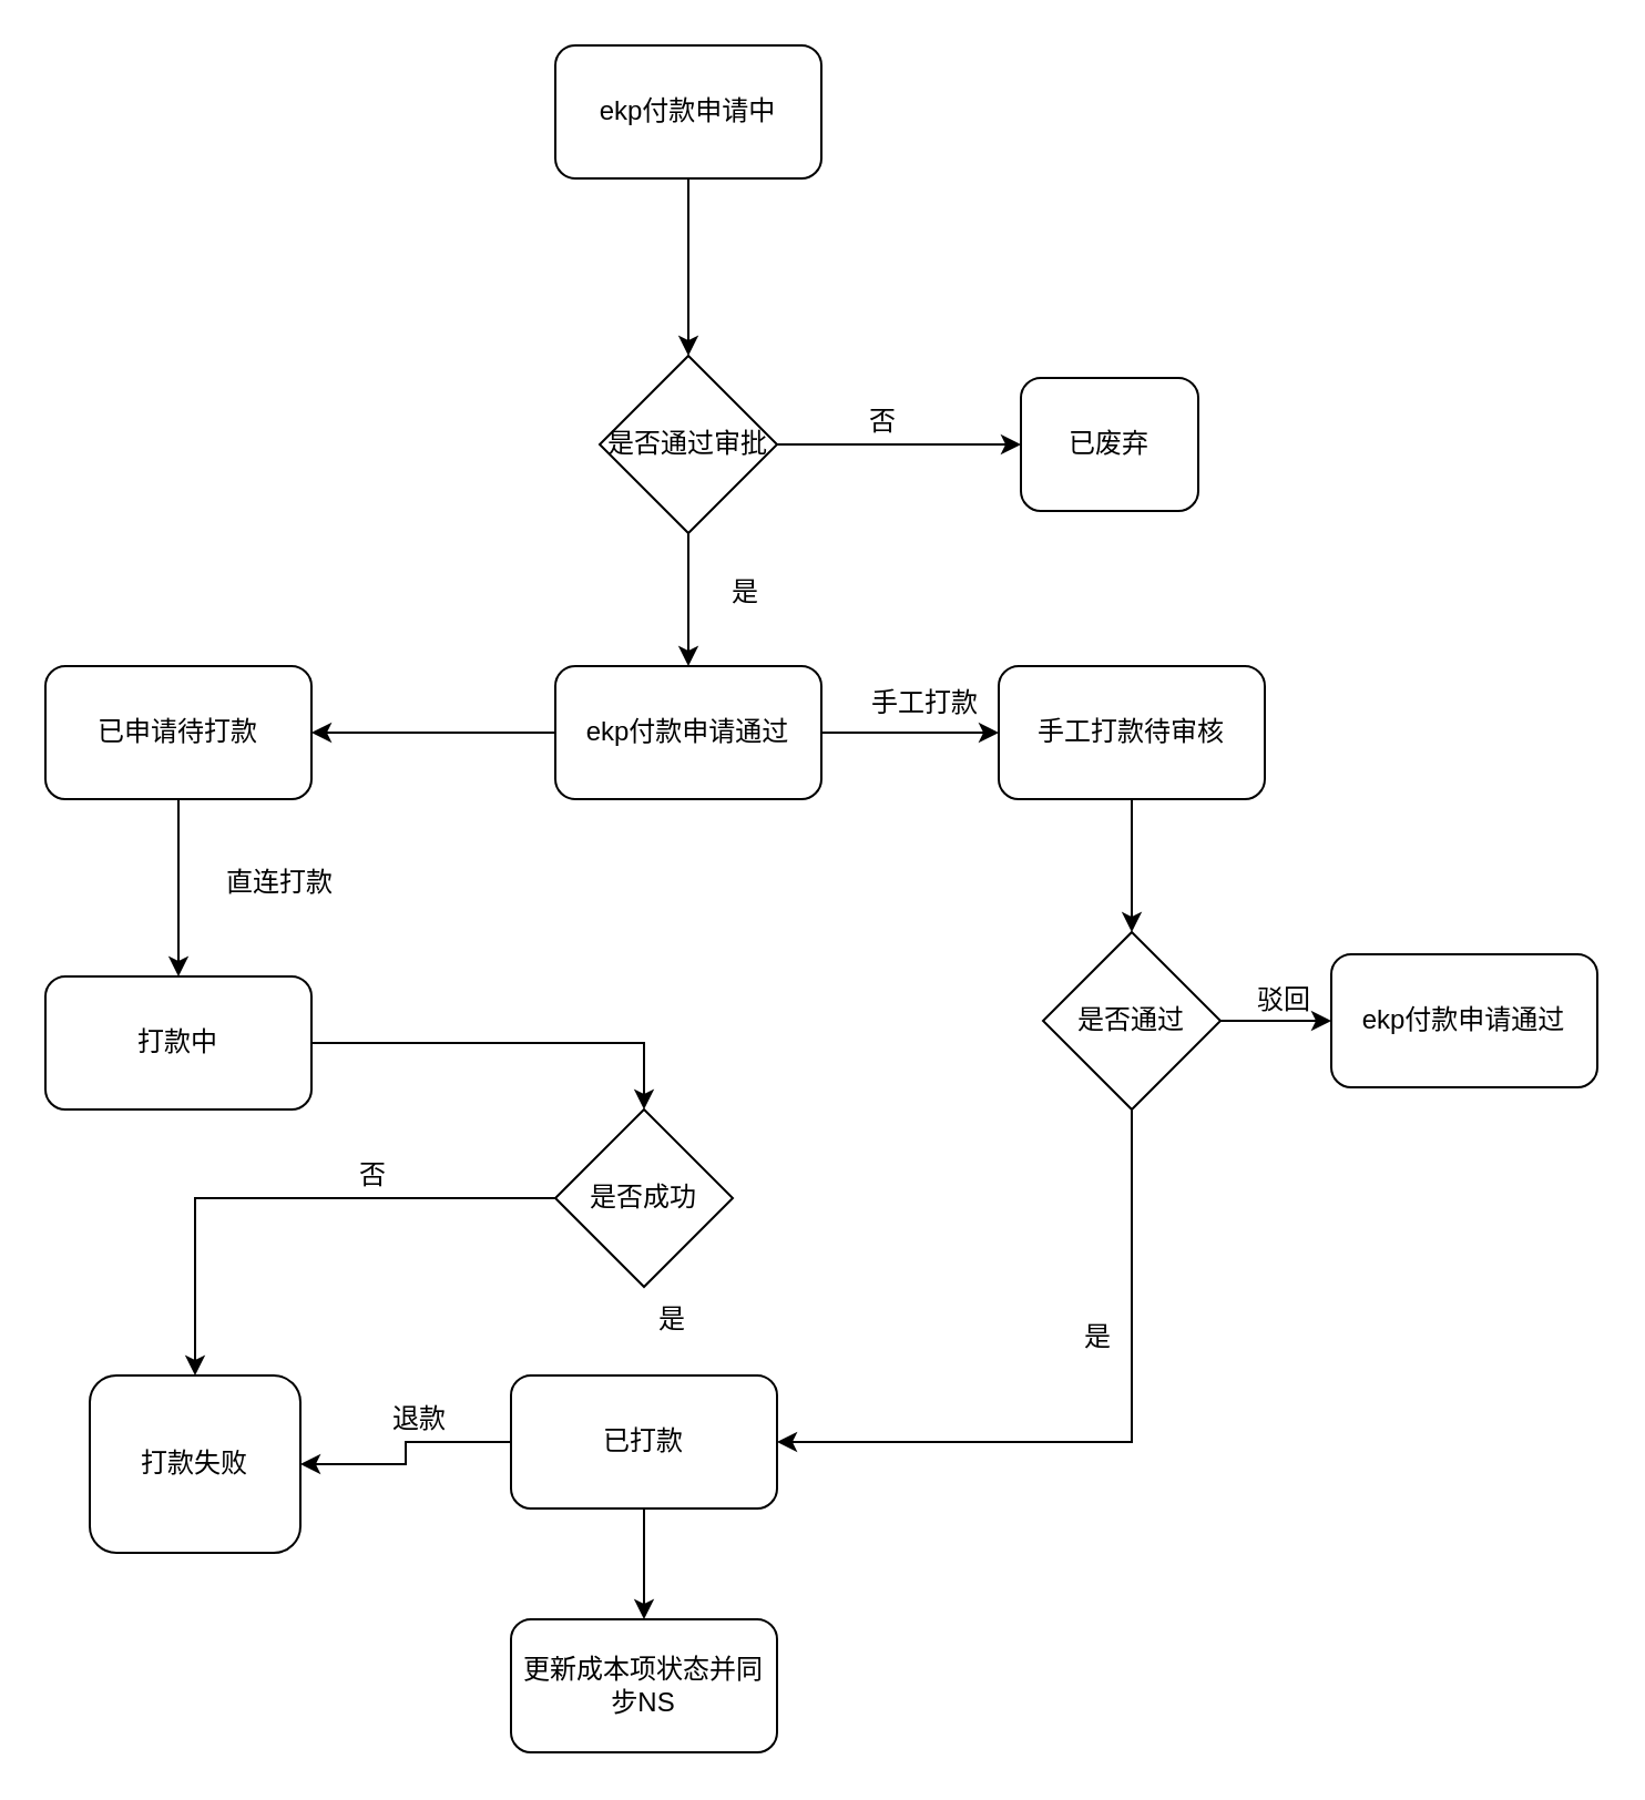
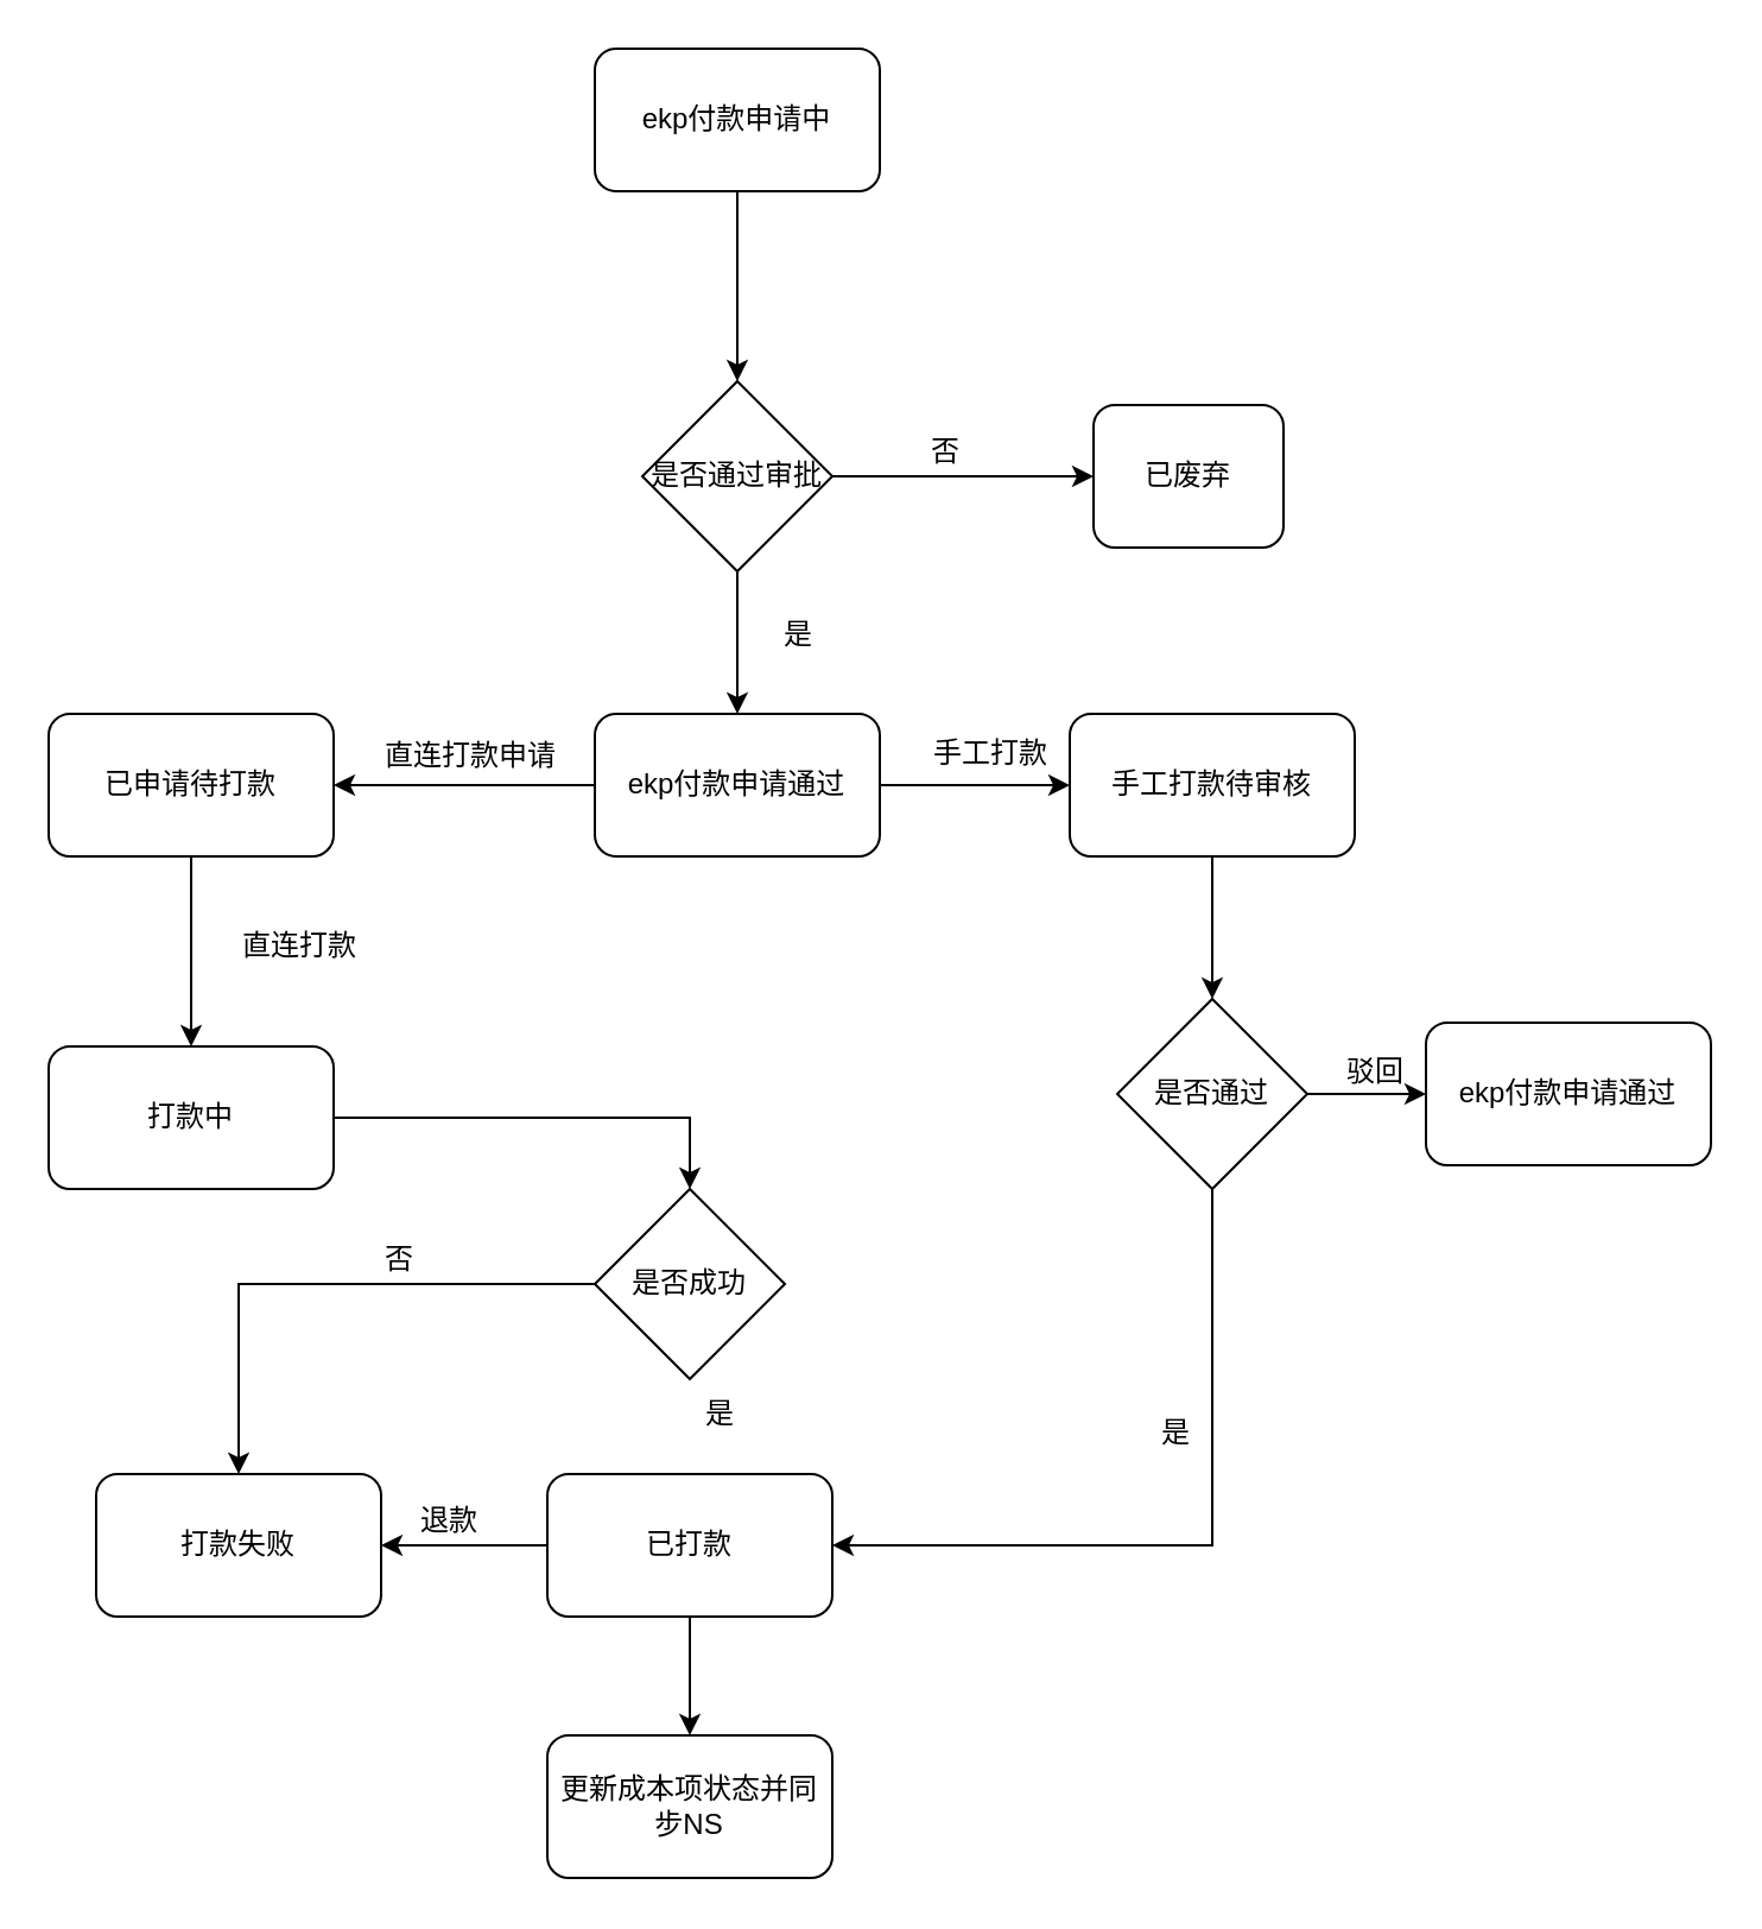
  <mxCell id="0" />
  <mxCell id="1" parent="0" />
  <mxCell id="2" style="edgeStyle=orthogonalEdgeStyle;rounded=0;orthogonalLoop=1;jettySize=auto;html=1;exitX=0.5;exitY=1;exitDx=0;exitDy=0;" edge="1" parent="1" source="3" target="6"><mxGeometry relative="1" as="geometry" /></mxCell>
  <mxCell id="3" value="ekp付款申请中" style="rounded=1;whiteSpace=wrap;html=1;" vertex="1" parent="1"><mxGeometry x="250" y="20" width="120" height="60" as="geometry" /></mxCell>
  <mxCell id="4" style="edgeStyle=orthogonalEdgeStyle;rounded=0;orthogonalLoop=1;jettySize=auto;html=1;exitX=1;exitY=0.5;exitDx=0;exitDy=0;" edge="1" parent="1" source="6" target="7"><mxGeometry relative="1" as="geometry" /></mxCell>
  <mxCell id="5" style="edgeStyle=orthogonalEdgeStyle;rounded=0;orthogonalLoop=1;jettySize=auto;html=1;exitX=0.5;exitY=1;exitDx=0;exitDy=0;entryX=0.5;entryY=0;entryDx=0;entryDy=0;" edge="1" parent="1" source="6" target="10"><mxGeometry relative="1" as="geometry" /></mxCell>
  <mxCell id="6" value="是否通过审批" style="rhombus;whiteSpace=wrap;html=1;" vertex="1" parent="1"><mxGeometry x="270" y="160" width="80" height="80" as="geometry" /></mxCell>
  <mxCell id="7" value="已废弃" style="rounded=1;whiteSpace=wrap;html=1;" vertex="1" parent="1"><mxGeometry x="460" y="170" width="80" height="60" as="geometry" /></mxCell>
  <mxCell id="8" value="" style="edgeStyle=orthogonalEdgeStyle;rounded=0;orthogonalLoop=1;jettySize=auto;html=1;" edge="1" parent="1" source="10" target="16"><mxGeometry relative="1" as="geometry" /></mxCell>
  <mxCell id="9" value="" style="edgeStyle=orthogonalEdgeStyle;rounded=0;orthogonalLoop=1;jettySize=auto;html=1;" edge="1" parent="1" source="10" target="12"><mxGeometry relative="1" as="geometry" /></mxCell>
  <mxCell id="10" value="ekp付款申请通过" style="rounded=1;whiteSpace=wrap;html=1;" vertex="1" parent="1"><mxGeometry x="250" y="300" width="120" height="60" as="geometry" /></mxCell>
  <mxCell id="11" value="" style="edgeStyle=orthogonalEdgeStyle;rounded=0;orthogonalLoop=1;jettySize=auto;html=1;" edge="1" parent="1" source="12" target="14"><mxGeometry relative="1" as="geometry" /></mxCell>
  <mxCell id="12" value="已申请待打款" style="rounded=1;whiteSpace=wrap;html=1;" vertex="1" parent="1"><mxGeometry x="20" y="300" width="120" height="60" as="geometry" /></mxCell>
  <mxCell id="13" style="edgeStyle=orthogonalEdgeStyle;rounded=0;orthogonalLoop=1;jettySize=auto;html=1;exitX=1;exitY=0.5;exitDx=0;exitDy=0;entryX=0.5;entryY=0;entryDx=0;entryDy=0;" edge="1" parent="1" source="14" target="24"><mxGeometry relative="1" as="geometry" /></mxCell>
  <mxCell id="14" value="打款中" style="rounded=1;whiteSpace=wrap;html=1;" vertex="1" parent="1"><mxGeometry x="20" y="440" width="120" height="60" as="geometry" /></mxCell>
  <mxCell id="15" style="edgeStyle=orthogonalEdgeStyle;rounded=0;orthogonalLoop=1;jettySize=auto;html=1;exitX=0.5;exitY=1;exitDx=0;exitDy=0;entryX=0.5;entryY=0;entryDx=0;entryDy=0;" edge="1" parent="1" source="16" target="22"><mxGeometry relative="1" as="geometry" /></mxCell>
  <mxCell id="16" value="手工打款待审核" style="rounded=1;whiteSpace=wrap;html=1;" vertex="1" parent="1"><mxGeometry x="450" y="300" width="120" height="60" as="geometry" /></mxCell>
  <mxCell id="17" value="是" style="text;html=1;resizable=0;points=[];autosize=1;align=left;verticalAlign=top;spacingTop=-4;" vertex="1" parent="1"><mxGeometry x="328" y="257" width="30" height="20" as="geometry" /></mxCell>
  <mxCell id="18" value="否" style="text;html=1;resizable=0;points=[];autosize=1;align=left;verticalAlign=top;spacingTop=-4;" vertex="1" parent="1"><mxGeometry x="390" y="180" width="30" height="20" as="geometry" /></mxCell>
  <mxCell id="19" value="手工打款" style="text;html=1;resizable=0;points=[];autosize=1;align=left;verticalAlign=top;spacingTop=-4;" vertex="1" parent="1"><mxGeometry x="391" y="307" width="60" height="20" as="geometry" /></mxCell>
  <mxCell id="20" style="edgeStyle=orthogonalEdgeStyle;rounded=0;orthogonalLoop=1;jettySize=auto;html=1;exitX=1;exitY=0.5;exitDx=0;exitDy=0;entryX=0;entryY=0.5;entryDx=0;entryDy=0;" edge="1" parent="1" source="22" target="25"><mxGeometry relative="1" as="geometry" /></mxCell>
  <mxCell id="21" style="edgeStyle=orthogonalEdgeStyle;rounded=0;orthogonalLoop=1;jettySize=auto;html=1;exitX=0.5;exitY=1;exitDx=0;exitDy=0;entryX=1;entryY=0.5;entryDx=0;entryDy=0;" edge="1" parent="1" source="22" target="31"><mxGeometry relative="1" as="geometry" /></mxCell>
  <mxCell id="22" value="是否通过" style="rhombus;whiteSpace=wrap;html=1;" vertex="1" parent="1"><mxGeometry x="470" y="420" width="80" height="80" as="geometry" /></mxCell>
  <mxCell id="23" style="edgeStyle=orthogonalEdgeStyle;rounded=0;orthogonalLoop=1;jettySize=auto;html=1;exitX=0;exitY=0.5;exitDx=0;exitDy=0;entryX=0.5;entryY=0;entryDx=0;entryDy=0;" edge="1" parent="1" source="24" target="34"><mxGeometry relative="1" as="geometry" /></mxCell>
  <mxCell id="24" value="是否成功" style="rhombus;whiteSpace=wrap;html=1;" vertex="1" parent="1"><mxGeometry x="250" y="500" width="80" height="80" as="geometry" /></mxCell>
  <mxCell id="25" value="ekp付款申请通过" style="rounded=1;whiteSpace=wrap;html=1;" vertex="1" parent="1"><mxGeometry x="600" y="430" width="120" height="60" as="geometry" /></mxCell>
  <mxCell id="26" value="驳回" style="text;html=1;resizable=0;points=[];autosize=1;align=left;verticalAlign=top;spacingTop=-4;" vertex="1" parent="1"><mxGeometry x="565" y="441" width="40" height="20" as="geometry" /></mxCell>
+ <mxCell id="27" value="直连打款申请" style="text;html=1;resizable=0;points=[];autosize=1;align=left;verticalAlign=top;spacingTop=-4;" vertex="1" parent="1"><mxGeometry x="160" y="308" width="90" height="20" as="geometry" /></mxCell>
  <mxCell id="28" value="&lt;span&gt;直连打款&lt;/span&gt;" style="text;html=1;resizable=0;points=[];autosize=1;align=left;verticalAlign=top;spacingTop=-4;" vertex="1" parent="1"><mxGeometry x="100" y="388" width="60" height="20" as="geometry" /></mxCell>
  <mxCell id="29" value="" style="edgeStyle=orthogonalEdgeStyle;rounded=0;orthogonalLoop=1;jettySize=auto;html=1;" edge="1" parent="1" source="31" target="32"><mxGeometry relative="1" as="geometry" /></mxCell>
  <mxCell id="30" style="edgeStyle=orthogonalEdgeStyle;rounded=0;orthogonalLoop=1;jettySize=auto;html=1;exitX=0;exitY=0.5;exitDx=0;exitDy=0;entryX=1;entryY=0.5;entryDx=0;entryDy=0;" edge="1" parent="1" source="31" target="34"><mxGeometry relative="1" as="geometry" /></mxCell>
  <mxCell id="31" value="已打款" style="rounded=1;whiteSpace=wrap;html=1;" vertex="1" parent="1"><mxGeometry x="230" y="620" width="120" height="60" as="geometry" /></mxCell>
  <mxCell id="32" value="更新成本项状态并同步NS" style="rounded=1;whiteSpace=wrap;html=1;" vertex="1" parent="1"><mxGeometry x="230" y="730" width="120" height="60" as="geometry" /></mxCell>
  <mxCell id="33" value="是" style="text;html=1;resizable=0;points=[];autosize=1;align=left;verticalAlign=top;spacingTop=-4;" vertex="1" parent="1"><mxGeometry x="295" y="585" width="30" height="20" as="geometry" /></mxCell>
- <mxCell id="34" value="打款失败" style="rounded=1;whiteSpace=wrap;html=1;" vertex="1" parent="1"><mxGeometry x="40" y="620" width="95" height="80" as="geometry" /></mxCell>
+ <mxCell id="34" value="打款失败" style="rounded=1;whiteSpace=wrap;html=1;" vertex="1" parent="1"><mxGeometry x="40" y="620" width="120" height="60" as="geometry" /></mxCell>
  <mxCell id="35" value="否" style="text;html=1;resizable=0;points=[];autosize=1;align=left;verticalAlign=top;spacingTop=-4;" vertex="1" parent="1"><mxGeometry x="160" y="520" width="30" height="20" as="geometry" /></mxCell>
  <mxCell id="36" value="退款" style="text;html=1;resizable=0;points=[];autosize=1;align=left;verticalAlign=top;spacingTop=-4;" vertex="1" parent="1"><mxGeometry x="175" y="630" width="40" height="20" as="geometry" /></mxCell>
  <mxCell id="37" value="是" style="text;html=1;resizable=0;points=[];autosize=1;align=left;verticalAlign=top;spacingTop=-4;" vertex="1" parent="1"><mxGeometry x="487" y="593" width="30" height="20" as="geometry" /></mxCell>
